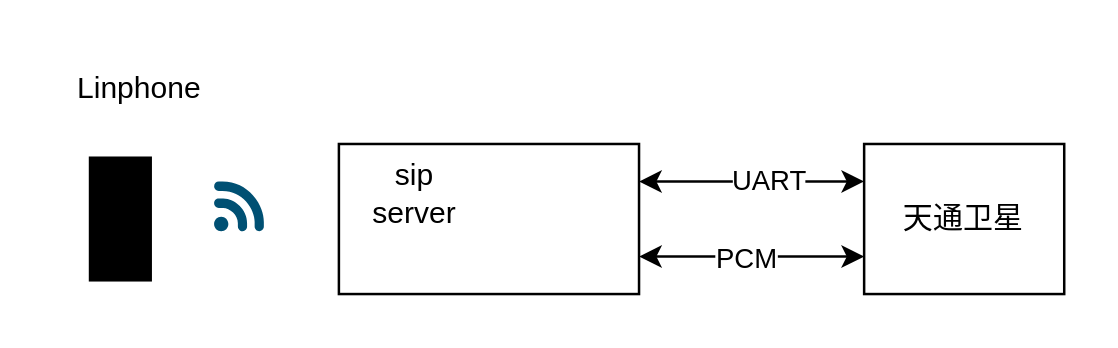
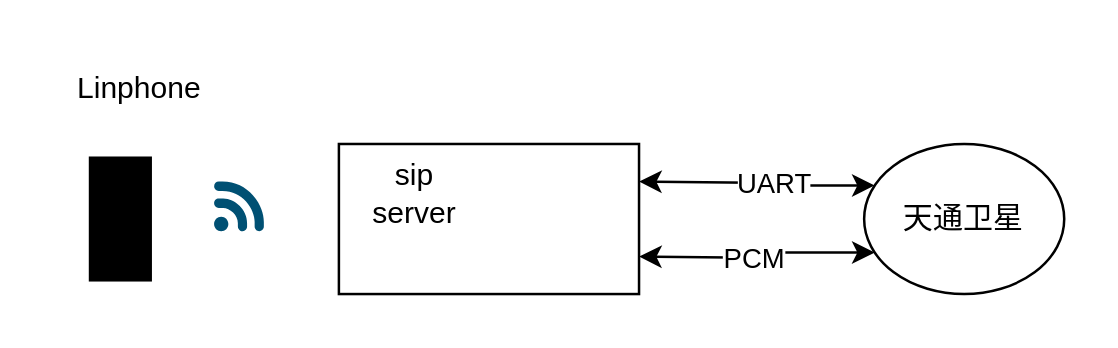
  <mxCell id="0" />
  <mxCell id="1" parent="0" />
  <mxCell id="2" style="edgeStyle=orthogonalEdgeStyle;rounded=0;orthogonalLoop=1;jettySize=auto;html=1;exitX=0;exitY=0.25;exitDx=0;exitDy=0;startArrow=classic;startFill=1;" edge="1" parent="1" source="6"><mxGeometry relative="1" as="geometry"><mxPoint x="255" y="72" as="targetPoint" /></mxGeometry></mxCell>
  <mxCell id="3" value="UART" style="edgeLabel;html=1;align=center;verticalAlign=middle;resizable=0;points=[];" vertex="1" connectable="0" parent="2"><mxGeometry x="-0.133" y="-1" relative="1" as="geometry"><mxPoint as="offset" /></mxGeometry></mxCell>
  <mxCell id="4" style="edgeStyle=orthogonalEdgeStyle;rounded=0;orthogonalLoop=1;jettySize=auto;html=1;exitX=0;exitY=0.75;exitDx=0;exitDy=0;endArrow=classic;endFill=1;startArrow=classic;startFill=1;" edge="1" parent="1" source="6"><mxGeometry relative="1" as="geometry"><mxPoint x="255" y="102" as="targetPoint" /></mxGeometry></mxCell>
  <mxCell id="5" value="PCM" style="edgeLabel;html=1;align=center;verticalAlign=middle;resizable=0;points=[];" vertex="1" connectable="0" parent="4"><mxGeometry x="0.061" relative="1" as="geometry"><mxPoint as="offset" /></mxGeometry></mxCell>
- <mxCell id="6" value="&lt;span style=&quot;text-wrap-mode: nowrap;&quot;&gt;天通卫星&lt;/span&gt;" style="rounded=0;whiteSpace=wrap;html=1;" vertex="1" parent="1"><mxGeometry x="345" y="57" width="80" height="60" as="geometry" /></mxCell>
+ <mxCell id="6" value="&lt;span style=&quot;text-wrap-mode: nowrap;&quot;&gt;天通卫星&lt;/span&gt;" style="ellipse;whiteSpace=wrap;html=1;" vertex="1" parent="1"><mxGeometry x="345" y="57" width="80" height="60" as="geometry" /></mxCell>
  <mxCell id="7" value="" style="sketch=0;verticalLabelPosition=bottom;sketch=0;aspect=fixed;html=1;verticalAlign=top;strokeColor=none;fillColor=#000000;align=center;outlineConnect=0;pointerEvents=1;shape=mxgraph.citrix2.mobile;" vertex="1" parent="1"><mxGeometry x="35" y="62" width="25.255" height="50" as="geometry" /></mxCell>
  <mxCell id="8" value="Linphone" style="text;html=1;align=center;verticalAlign=middle;resizable=0;points=[];autosize=1;strokeColor=none;fillColor=none;" vertex="1" parent="1"><mxGeometry x="20" y="20" width="70" height="30" as="geometry" /></mxCell>
  <mxCell id="9" value="" style="rounded=0;whiteSpace=wrap;html=1;" vertex="1" parent="1"><mxGeometry x="135" y="57" width="120" height="60" as="geometry" /></mxCell>
  <mxCell id="10" value="&lt;span style=&quot;text-wrap-mode: wrap;&quot;&gt;sip server&lt;/span&gt;" style="text;html=1;align=center;verticalAlign=middle;resizable=0;points=[];autosize=1;strokeColor=none;fillColor=none;" vertex="1" parent="1"><mxGeometry x="125" y="62" width="80" height="30" as="geometry" /></mxCell>
  <mxCell id="11" value="" style="points=[[0.005,0.09,0],[0.08,0,0],[0.76,0.25,0],[1,0.92,0],[0.91,0.995,0],[0.57,0.995,0],[0.045,0.955,0],[0.005,0.43,0]];verticalLabelPosition=bottom;sketch=0;html=1;verticalAlign=top;aspect=fixed;align=center;pointerEvents=1;shape=mxgraph.cisco19.3g_4g_indicator;fillColor=#005073;strokeColor=none;" vertex="1" parent="1"><mxGeometry x="85" y="72" width="20" height="20" as="geometry" /></mxCell>
